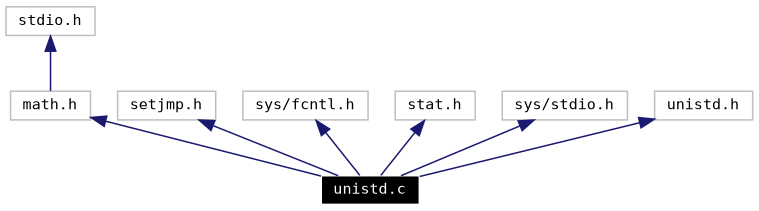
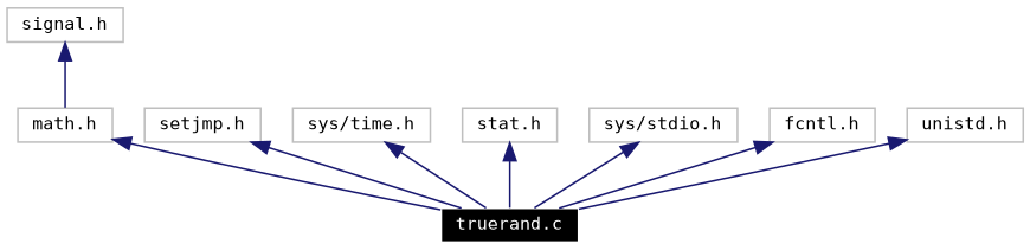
  digraph {
    fontname="DejaVu Sans Mono"
    node [color=grey75 fontname="DejaVu Sans Mono" fontsize=10 shape=record]
    edge [color=midnightblue dir=back fontname="DejaVu Sans Mono" fontsize=10 labelfontname=Helvetica labelfontsize=10 style=solid]
-   n1 [color=white fillcolor=black fontcolor=white height=0.2 label="unistd.c" style=filled width=0.4]
-   n2 [height=0.2 label="stdio.h" width=0.4]
+   n1 [color=white fillcolor=black fontcolor=white height=0.2 label="truerand.c" style=filled width=0.4]
+   n2 [height=0.2 label="signal.h" width=0.4]
    n3 [height=0.2 label="math.h" width=0.4]
    n4 [height=0.2 label="setjmp.h" width=0.4]
-   n5 [height=0.2 label="sys/fcntl.h" width=0.4]
+   n5 [height=0.2 label="sys/time.h" width=0.4]
    n6 [height=0.2 label="stat.h" width=0.4]
    n7 [height=0.2 label="sys/stdio.h" width=0.4]
+   n8 [height=0.2 label="fcntl.h" width=0.4]
    n9 [height=0.2 label="unistd.h" width=0.4]
    n2 -> n3
    n3 -> n1
    n4 -> n1
    n5 -> n1
    n6 -> n1
    n7 -> n1
+   n8 -> n1
    n9 -> n1
  }
